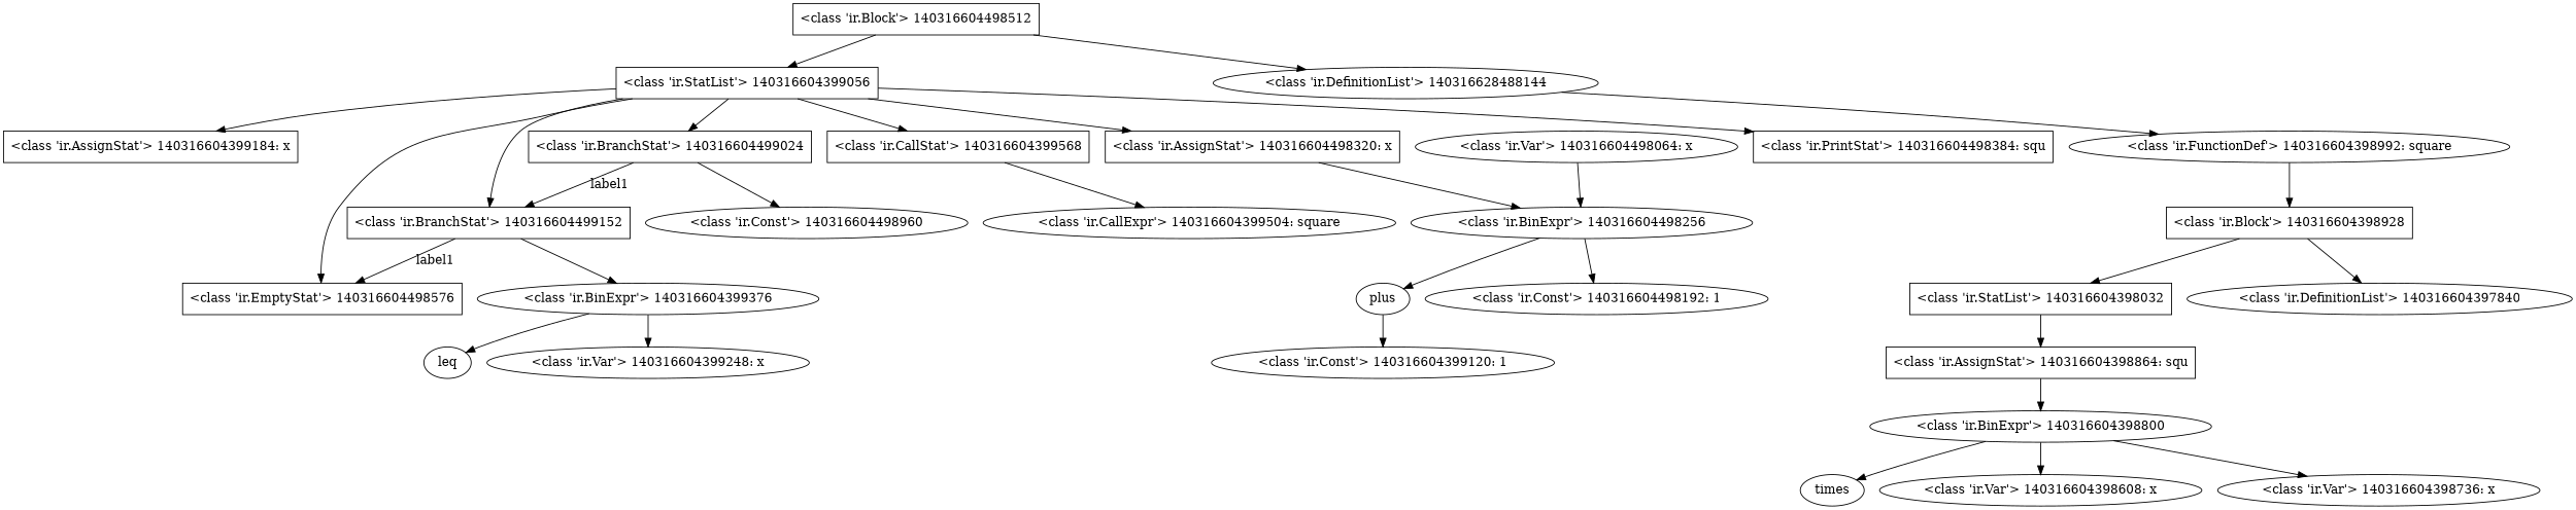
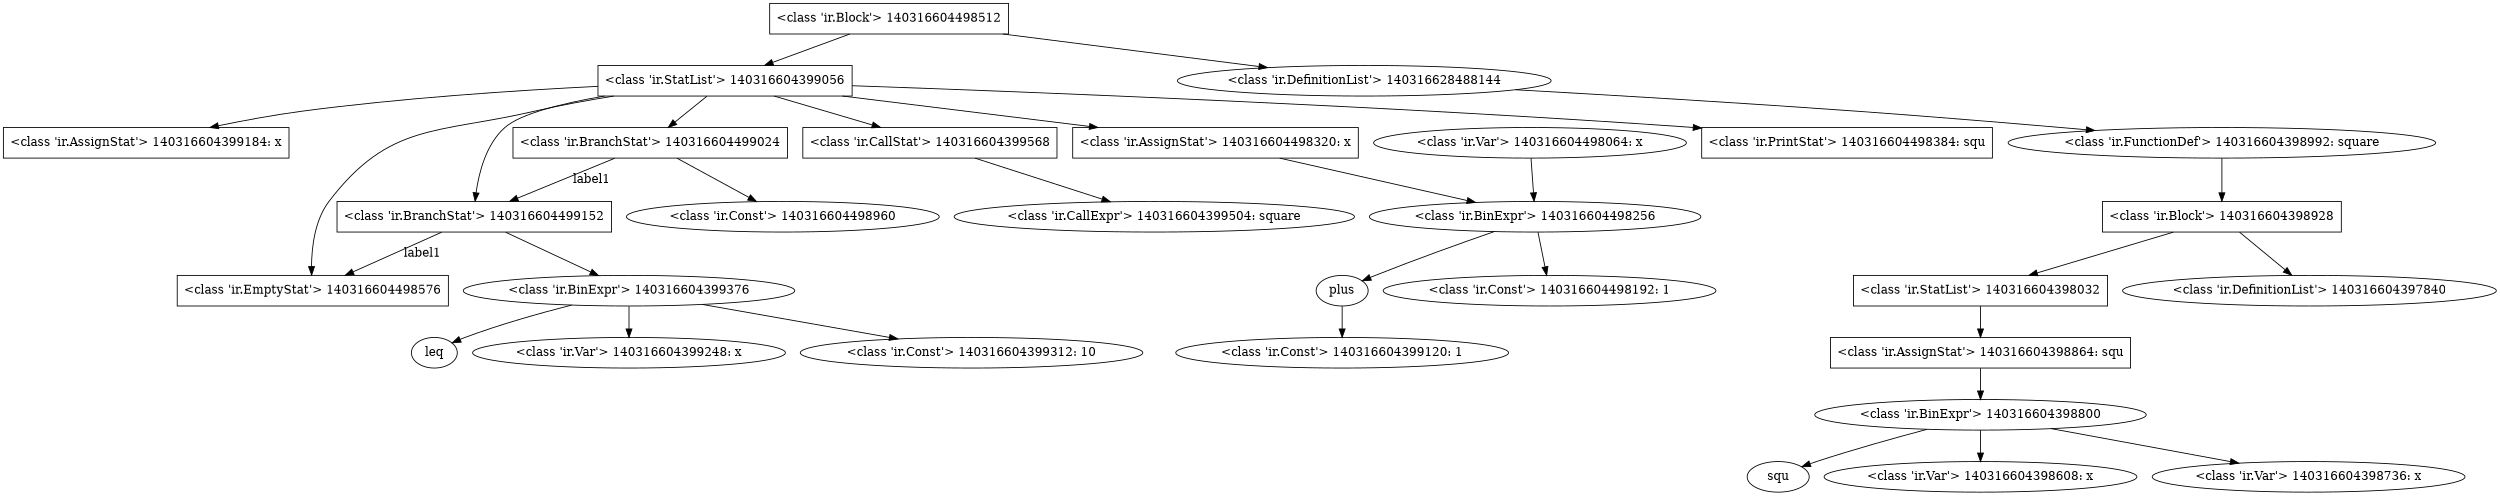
  digraph {
    n1 [label="<class 'ir.Block'> 140316604498512" shape=box]
    n2 [label="<class 'ir.StatList'> 140316604399056" shape=box]
    n3 [label="<class 'ir.DefinitionList'> 140316628488144"]
    n4 [label="<class 'ir.AssignStat'> 140316604399184: x" shape=box]
    n5 [label="<class 'ir.BranchStat'> 140316604499152" shape=box]
    n6 [label="<class 'ir.CallStat'> 140316604399568" shape=box]
    n7 [label="<class 'ir.AssignStat'> 140316604498320: x" shape=box]
    n8 [label="<class 'ir.PrintStat'> 140316604498384: squ" shape=box]
    n9 [label="<class 'ir.BranchStat'> 140316604499024" shape=box]
    n10 [label="<class 'ir.EmptyStat'> 140316604498576" shape=box]
    n11 [label="<class 'ir.FunctionDef'> 140316604398992: square"]
    n12 [label="<class 'ir.BinExpr'> 140316604399376"]
    n13 [label="<class 'ir.CallExpr'> 140316604399504: square"]
    n14 [label="<class 'ir.BinExpr'> 140316604498256"]
    n15 [label="<class 'ir.Const'> 140316604498960"]
    n16 [label="<class 'ir.Block'> 140316604398928" shape=box]
    n17 [label="<class 'ir.Const'> 140316604399120: 1"]
    n18 [label=leq]
    n19 [label="<class 'ir.Var'> 140316604399248: x"]
+   n20 [label="<class 'ir.Const'> 140316604399312: 10"]
    n21 [label=plus]
    n22 [label="<class 'ir.Const'> 140316604498192: 1"]
    n23 [label="<class 'ir.Var'> 140316604498064: x"]
    n24 [label="<class 'ir.StatList'> 140316604398032" shape=box]
    n25 [label="<class 'ir.DefinitionList'> 140316604397840"]
    n26 [label="<class 'ir.AssignStat'> 140316604398864: squ" shape=box]
    n27 [label="<class 'ir.BinExpr'> 140316604398800"]
-   n28 [label=times]
+   n28 [label=squ]
    n29 [label="<class 'ir.Var'> 140316604398608: x"]
    n30 [label="<class 'ir.Var'> 140316604398736: x"]
    n1 -> n2
    n1 -> n3
    n2 -> n4
    n2 -> n5
    n2 -> n6
    n2 -> n7
    n2 -> n8
    n2 -> n9
    n2 -> n10
    n3 -> n11
    n5 -> n10 [label=label1]
    n5 -> n12
    n6 -> n13
    n7 -> n14
    n9 -> n5 [label=label1]
    n9 -> n15
    n11 -> n16
    n12 -> n18
    n12 -> n19
+   n12 -> n20
    n14 -> n21
    n14 -> n22
    n16 -> n24
    n16 -> n25
    n21 -> n17
    n23 -> n14
    n24 -> n26
    n26 -> n27
    n27 -> n28
    n27 -> n29
    n27 -> n30
  }
